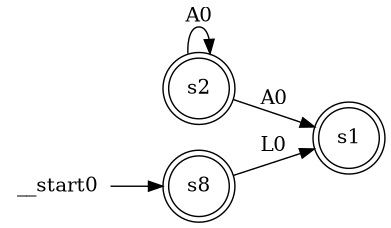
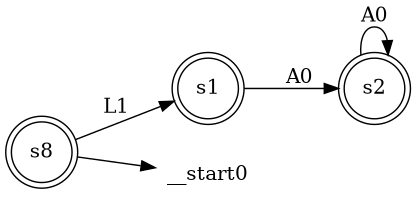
  digraph {
    rankdir=LR
    node [shape=doublecircle]
    n1 [label=s8]
    n2 [label=s1]
    n3 [label=s2]
    __start0 [shape=none]
-   n1 -> n2 [label=L0]
-   n3 -> n2 [label=A0]
+   n1 -> n2 [label=L1]
+   n2 -> n3 [label=A0]
    n3 -> n3 [label=A0]
-   __start0 -> n1
+   n1 -> __start0
  }
